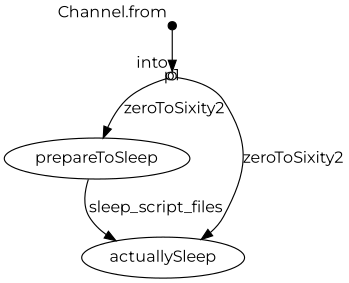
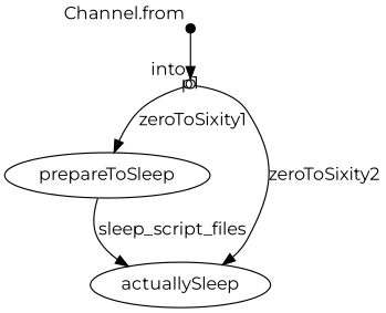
  digraph {
    fontname=Montserrat
    node [fontname=Montserrat]
    edge [fontname=Montserrat]
    p0 [fixedsize=true shape=point width=0.1 xlabel="Channel.from"]
    p1 [fixedsize=true shape=circle width=0.1 xlabel=into]
    n3 [label=prepareToSleep]
    n4 [label=actuallySleep]
    p0 -> p1
-   p1 -> n3 [label=zeroToSixity2]
+   p1 -> n3 [label=zeroToSixity1]
    p1 -> n4 [label=zeroToSixity2]
    n3 -> n4 [label=sleep_script_files]
  }
